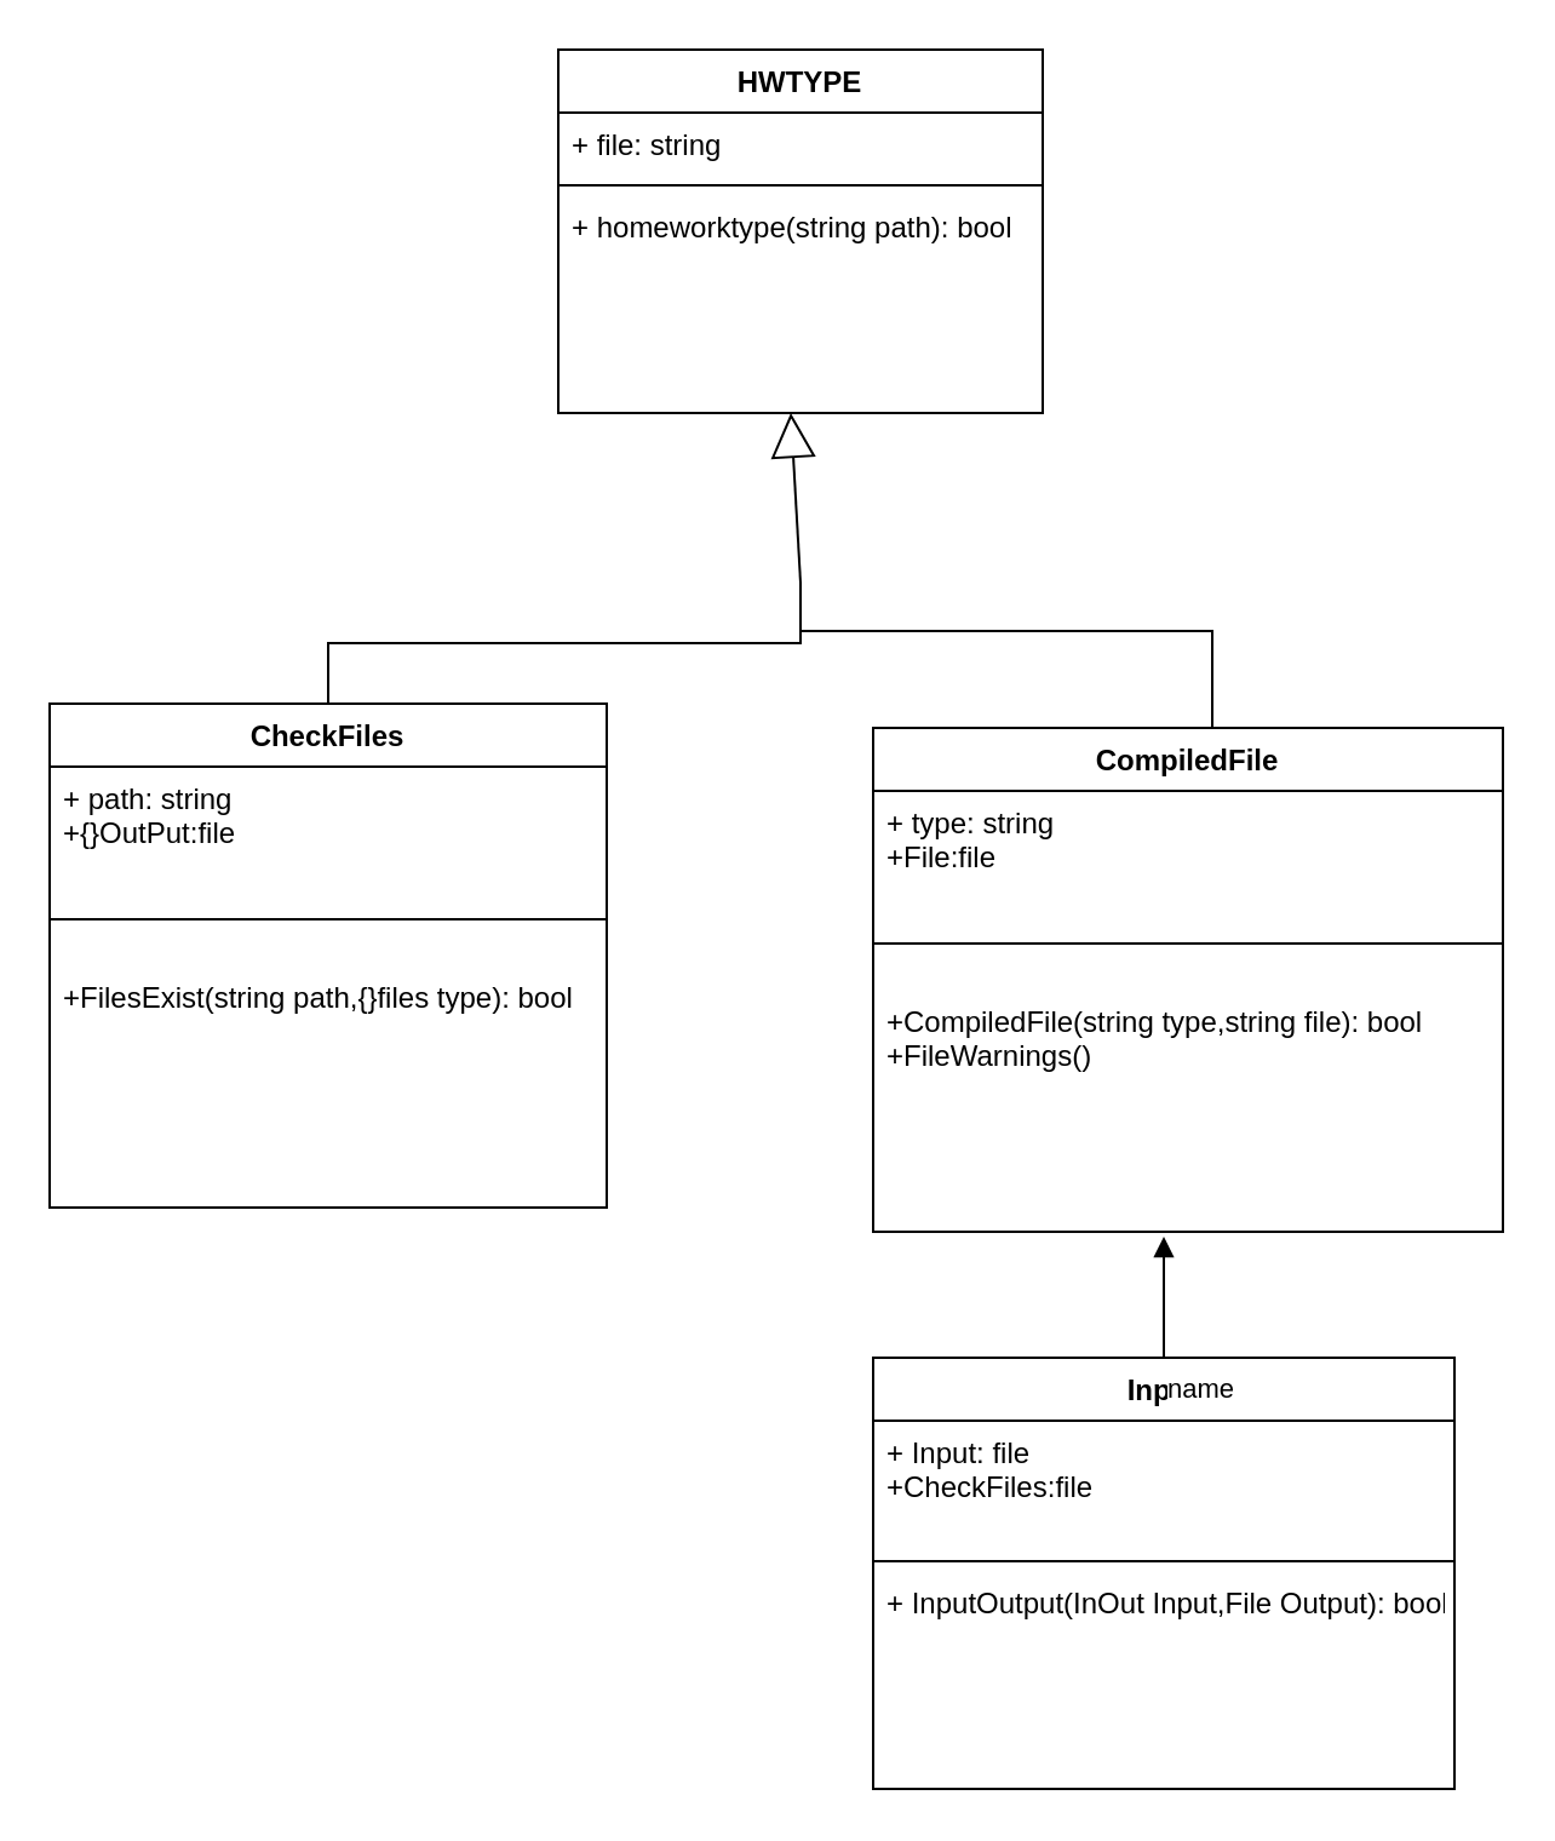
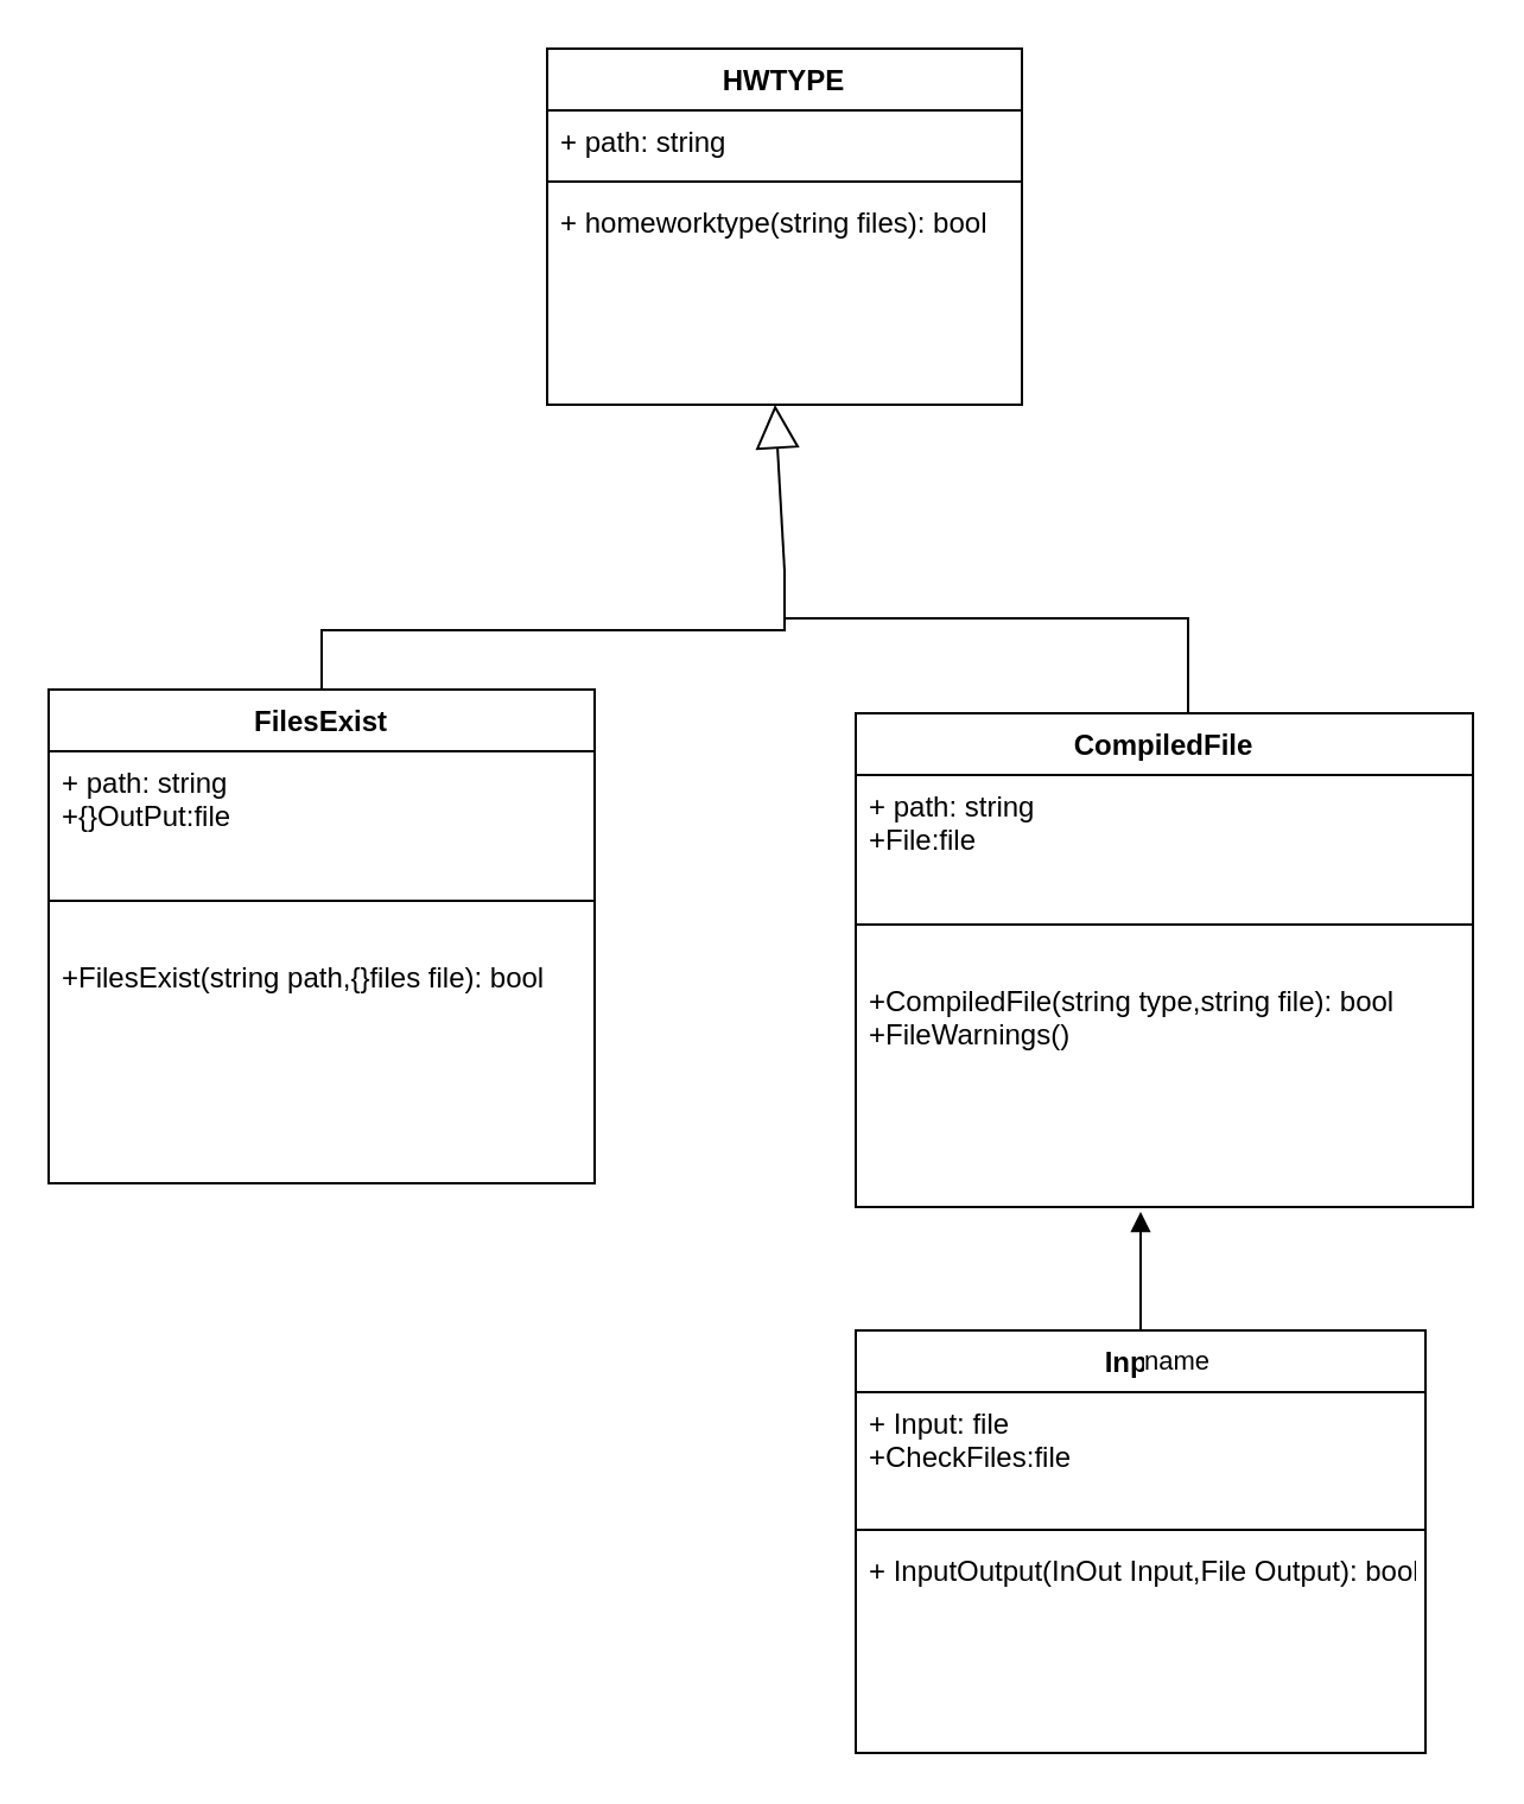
  <mxCell id="0" />
  <mxCell id="1" parent="0" />
  <mxCell id="2" value="HWTYPE" style="swimlane;fontStyle=1;align=center;verticalAlign=top;childLayout=stackLayout;horizontal=1;startSize=26;horizontalStack=0;resizeParent=1;resizeParentMax=0;resizeLast=0;collapsible=1;marginBottom=0;" vertex="1" parent="1"><mxGeometry x="230" y="20" width="200" height="150" as="geometry" /></mxCell>
- <mxCell id="3" value="+ file: string&#10;" style="text;strokeColor=none;fillColor=none;align=left;verticalAlign=top;spacingLeft=4;spacingRight=4;overflow=hidden;rotatable=0;points=[[0,0.5],[1,0.5]];portConstraint=eastwest;" vertex="1" parent="2"><mxGeometry y="26" width="200" height="26" as="geometry" /></mxCell>
+ <mxCell id="3" value="+ path: string&#10;" style="text;strokeColor=none;fillColor=none;align=left;verticalAlign=top;spacingLeft=4;spacingRight=4;overflow=hidden;rotatable=0;points=[[0,0.5],[1,0.5]];portConstraint=eastwest;" vertex="1" parent="2"><mxGeometry y="26" width="200" height="26" as="geometry" /></mxCell>
  <mxCell id="4" value="" style="line;strokeWidth=1;fillColor=none;align=left;verticalAlign=middle;spacingTop=-1;spacingLeft=3;spacingRight=3;rotatable=0;labelPosition=right;points=[];portConstraint=eastwest;" vertex="1" parent="2"><mxGeometry y="52" width="200" height="8" as="geometry" /></mxCell>
- <mxCell id="5" value="+ homeworktype(string path): bool&#10;" style="text;strokeColor=none;fillColor=none;align=left;verticalAlign=top;spacingLeft=4;spacingRight=4;overflow=hidden;rotatable=0;points=[[0,0.5],[1,0.5]];portConstraint=eastwest;" vertex="1" parent="2"><mxGeometry y="60" width="200" height="90" as="geometry" /></mxCell>
+ <mxCell id="5" value="+ homeworktype(string files): bool&#10;" style="text;strokeColor=none;fillColor=none;align=left;verticalAlign=top;spacingLeft=4;spacingRight=4;overflow=hidden;rotatable=0;points=[[0,0.5],[1,0.5]];portConstraint=eastwest;" vertex="1" parent="2"><mxGeometry y="60" width="200" height="90" as="geometry" /></mxCell>
  <mxCell id="6" value="CompiledFile" style="swimlane;fontStyle=1;align=center;verticalAlign=top;childLayout=stackLayout;horizontal=1;startSize=26;horizontalStack=0;resizeParent=1;resizeParentMax=0;resizeLast=0;collapsible=1;marginBottom=0;" vertex="1" parent="1"><mxGeometry x="360" y="300" width="260" height="208" as="geometry"><mxRectangle x="340" y="320" width="120" height="30" as="alternateBounds" /></mxGeometry></mxCell>
- <mxCell id="7" value="+ type: string&#10;+File:file" style="text;strokeColor=none;fillColor=none;align=left;verticalAlign=top;spacingLeft=4;spacingRight=4;overflow=hidden;rotatable=0;points=[[0,0.5],[1,0.5]];portConstraint=eastwest;" vertex="1" parent="6"><mxGeometry y="26" width="260" height="44" as="geometry" /></mxCell>
+ <mxCell id="7" value="+ path: string&#10;+File:file" style="text;strokeColor=none;fillColor=none;align=left;verticalAlign=top;spacingLeft=4;spacingRight=4;overflow=hidden;rotatable=0;points=[[0,0.5],[1,0.5]];portConstraint=eastwest;" vertex="1" parent="6"><mxGeometry y="26" width="260" height="44" as="geometry" /></mxCell>
  <mxCell id="8" value="" style="line;strokeWidth=1;fillColor=none;align=left;verticalAlign=middle;spacingTop=-1;spacingLeft=3;spacingRight=3;rotatable=0;labelPosition=right;points=[];portConstraint=eastwest;" vertex="1" parent="6"><mxGeometry y="70" width="260" height="38" as="geometry" /></mxCell>
  <mxCell id="9" value="+CompiledFile(string type,string file): bool&#10;+FileWarnings()&#10;" style="text;strokeColor=none;fillColor=none;align=left;verticalAlign=top;spacingLeft=4;spacingRight=4;overflow=hidden;rotatable=0;points=[[0,0.5],[1,0.5]];portConstraint=eastwest;" vertex="1" parent="6"><mxGeometry y="108" width="260" height="100" as="geometry" /></mxCell>
- <mxCell id="10" value="CheckFiles" style="swimlane;fontStyle=1;align=center;verticalAlign=top;childLayout=stackLayout;horizontal=1;startSize=26;horizontalStack=0;resizeParent=1;resizeParentMax=0;resizeLast=0;collapsible=1;marginBottom=0;" vertex="1" parent="1"><mxGeometry x="20" y="290" width="230" height="208" as="geometry"><mxRectangle x="340" y="320" width="120" height="30" as="alternateBounds" /></mxGeometry></mxCell>
+ <mxCell id="10" value="FilesExist" style="swimlane;fontStyle=1;align=center;verticalAlign=top;childLayout=stackLayout;horizontal=1;startSize=26;horizontalStack=0;resizeParent=1;resizeParentMax=0;resizeLast=0;collapsible=1;marginBottom=0;" vertex="1" parent="1"><mxGeometry x="20" y="290" width="230" height="208" as="geometry"><mxRectangle x="340" y="320" width="120" height="30" as="alternateBounds" /></mxGeometry></mxCell>
  <mxCell id="11" value="+ path: string&#10;+{}OutPut:file" style="text;strokeColor=none;fillColor=none;align=left;verticalAlign=top;spacingLeft=4;spacingRight=4;overflow=hidden;rotatable=0;points=[[0,0.5],[1,0.5]];portConstraint=eastwest;" vertex="1" parent="10"><mxGeometry y="26" width="230" height="44" as="geometry" /></mxCell>
  <mxCell id="12" value="" style="line;strokeWidth=1;fillColor=none;align=left;verticalAlign=middle;spacingTop=-1;spacingLeft=3;spacingRight=3;rotatable=0;labelPosition=right;points=[];portConstraint=eastwest;" vertex="1" parent="10"><mxGeometry y="70" width="230" height="38" as="geometry" /></mxCell>
- <mxCell id="13" value="+FilesExist(string path,{}files type): bool&#10;&#10;" style="text;strokeColor=none;fillColor=none;align=left;verticalAlign=top;spacingLeft=4;spacingRight=4;overflow=hidden;rotatable=0;points=[[0,0.5],[1,0.5]];portConstraint=eastwest;" vertex="1" parent="10"><mxGeometry y="108" width="230" height="100" as="geometry" /></mxCell>
+ <mxCell id="13" value="+FilesExist(string path,{}files file): bool&#10;&#10;" style="text;strokeColor=none;fillColor=none;align=left;verticalAlign=top;spacingLeft=4;spacingRight=4;overflow=hidden;rotatable=0;points=[[0,0.5],[1,0.5]];portConstraint=eastwest;" vertex="1" parent="10"><mxGeometry y="108" width="230" height="100" as="geometry" /></mxCell>
  <mxCell id="14" value="Input" style="swimlane;fontStyle=1;align=center;verticalAlign=top;childLayout=stackLayout;horizontal=1;startSize=26;horizontalStack=0;resizeParent=1;resizeParentMax=0;resizeLast=0;collapsible=1;marginBottom=0;" vertex="1" parent="1"><mxGeometry x="360" y="560" width="240" height="178" as="geometry" /></mxCell>
  <mxCell id="15" value="+ Input: file&#10;+CheckFiles:file" style="text;strokeColor=none;fillColor=none;align=left;verticalAlign=top;spacingLeft=4;spacingRight=4;overflow=hidden;rotatable=0;points=[[0,0.5],[1,0.5]];portConstraint=eastwest;" vertex="1" parent="14"><mxGeometry y="26" width="240" height="54" as="geometry" /></mxCell>
  <mxCell id="16" value="" style="line;strokeWidth=1;fillColor=none;align=left;verticalAlign=middle;spacingTop=-1;spacingLeft=3;spacingRight=3;rotatable=0;labelPosition=right;points=[];portConstraint=eastwest;" vertex="1" parent="14"><mxGeometry y="80" width="240" height="8" as="geometry" /></mxCell>
  <mxCell id="17" value="+ InputOutput(InOut Input,File Output): bool&#10;" style="text;strokeColor=none;fillColor=none;align=left;verticalAlign=top;spacingLeft=4;spacingRight=4;overflow=hidden;rotatable=0;points=[[0,0.5],[1,0.5]];portConstraint=eastwest;" vertex="1" parent="14"><mxGeometry y="88" width="240" height="90" as="geometry" /></mxCell>
  <mxCell id="18" value="" style="endArrow=block;endSize=16;endFill=0;html=1;rounded=0;strokeColor=default;entryX=0.48;entryY=1;entryDx=0;entryDy=0;entryPerimeter=0;" edge="1" parent="1" target="5"><mxGeometry width="160" relative="1" as="geometry"><mxPoint x="330" y="240" as="sourcePoint" /><mxPoint x="480" y="340" as="targetPoint" /></mxGeometry></mxCell>
  <mxCell id="19" value="" style="endArrow=none;html=1;edgeStyle=orthogonalEdgeStyle;rounded=0;strokeColor=default;exitX=0.5;exitY=0;exitDx=0;exitDy=0;" edge="1" parent="1" source="10"><mxGeometry relative="1" as="geometry"><mxPoint x="90" y="240" as="sourcePoint" /><mxPoint x="330" y="240" as="targetPoint" /><Array as="points"><mxPoint x="135" y="265" /><mxPoint x="330" y="265" /></Array></mxGeometry></mxCell>
  <mxCell id="20" value="" style="endArrow=none;html=1;edgeStyle=orthogonalEdgeStyle;rounded=0;strokeColor=default;" edge="1" parent="1"><mxGeometry relative="1" as="geometry"><mxPoint x="330" y="260" as="sourcePoint" /><mxPoint x="500" y="300" as="targetPoint" /><Array as="points"><mxPoint x="500" y="260" /></Array></mxGeometry></mxCell>
  <mxCell id="21" value="name" style="endArrow=block;endFill=1;html=1;edgeStyle=orthogonalEdgeStyle;align=left;verticalAlign=top;rounded=0;strokeColor=default;" edge="1" parent="1" source="14"><mxGeometry x="-1" relative="1" as="geometry"><mxPoint x="120" y="670" as="sourcePoint" /><mxPoint x="480" y="510" as="targetPoint" /><Array as="points"><mxPoint x="480" y="510" /></Array></mxGeometry></mxCell>
